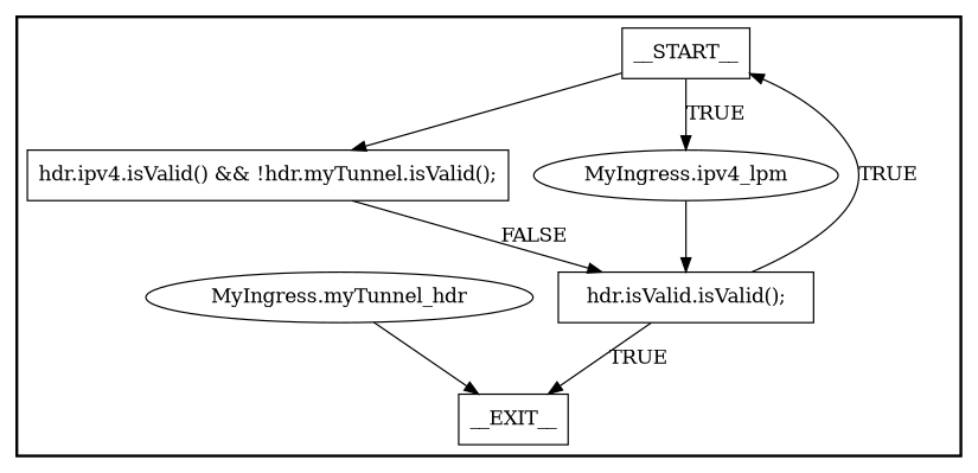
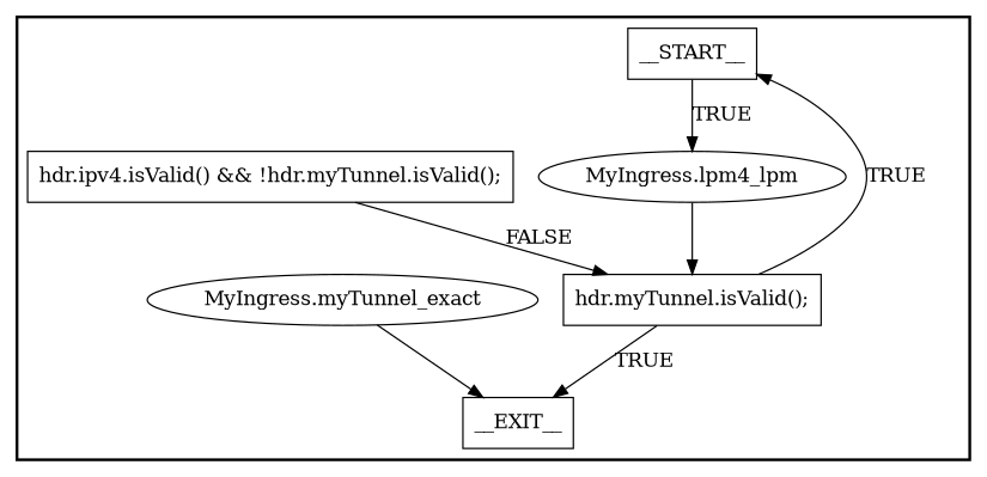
  digraph {
    node [shape=rectangle style=solid]
    n1 [label=__START__]
    n2 [label="hdr.ipv4.isValid() && !hdr.myTunnel.isValid();"]
    n3 [label=__EXIT__]
-   n4 [label="MyIngress.ipv4_lpm" shape=ellipse]
-   n5 [label="hdr.isValid.isValid();"]
-   n6 [label="MyIngress.myTunnel_hdr" shape=ellipse]
+   n4 [label="MyIngress.lpm4_lpm" shape=ellipse]
+   n5 [label="hdr.myTunnel.isValid();"]
+   n6 [label="MyIngress.myTunnel_exact" shape=ellipse]
    subgraph cluster_1 {
      labeljust=r
      style=bold
      n1
      n2
      n3
      n4
      n5
      n6
    }
-   n1 -> n2
    n1 -> n4 [label=TRUE]
    n2 -> n5 [label=FALSE]
    n4 -> n5
    n5 -> n1 [label=TRUE]
    n5 -> n3 [label=TRUE]
    n6 -> n3
  }
